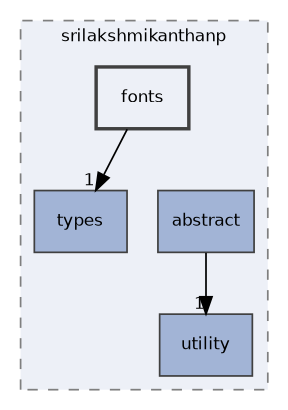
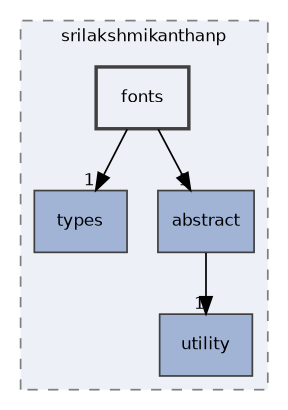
  digraph {
    compound=true
    node [color=grey25 fillcolor="#a2b4d6" fontname=Helvetica fontsize=10 shape=box style="filled,"]
    edge [fontname=Helvetica fontsize=10 headlabel=1 labeldistance=1.5 labelfontname=Helvetica labelfontsize=10]
    n1 [label=utility]
    n2 [label=types]
    n3 [label=abstract]
    n4 [fillcolor="#edf0f7" label=fonts style="filled,bold,"]
    subgraph cluster_1 {
      bgcolor="#edf0f7"
      fontname=Helvetica
      fontsize=10
      label=srilakshmikanthanp
      pencolor=grey50
      style="filled,dashed,"
      n1
      n2
      n3
      n4
    }
    n3 -> n1
    n4 -> n2
+   n4 -> n3
  }
